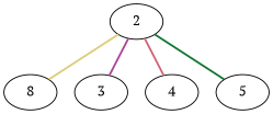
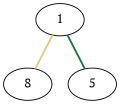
  graph {
    fontname="PT Serif"
    rankdir=BT
    node [fontname="PT Serif"]
    edge [fontname="PT Serif" style=bold]
    n1 [label=8]
-   1 [label=2]
-   3
-   4
+   1
    5
    n1 -- 1 [color="#DDCC77"]
-   3 -- 1 [color="#AA4499"]
-   4 -- 1 [color="#CC6677"]
    5 -- 1 [color="#117733"]
  }
